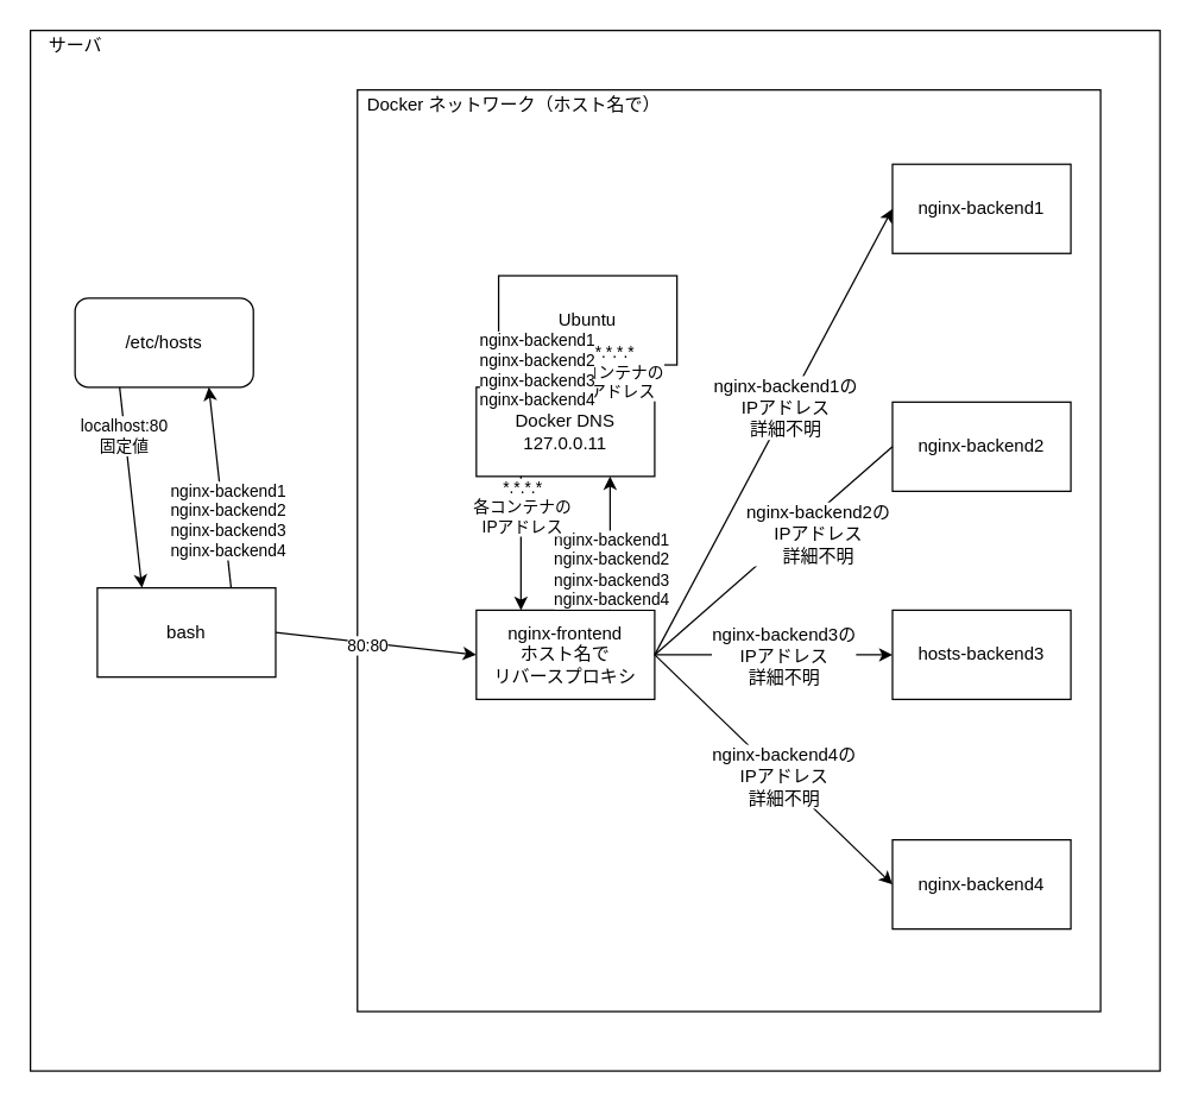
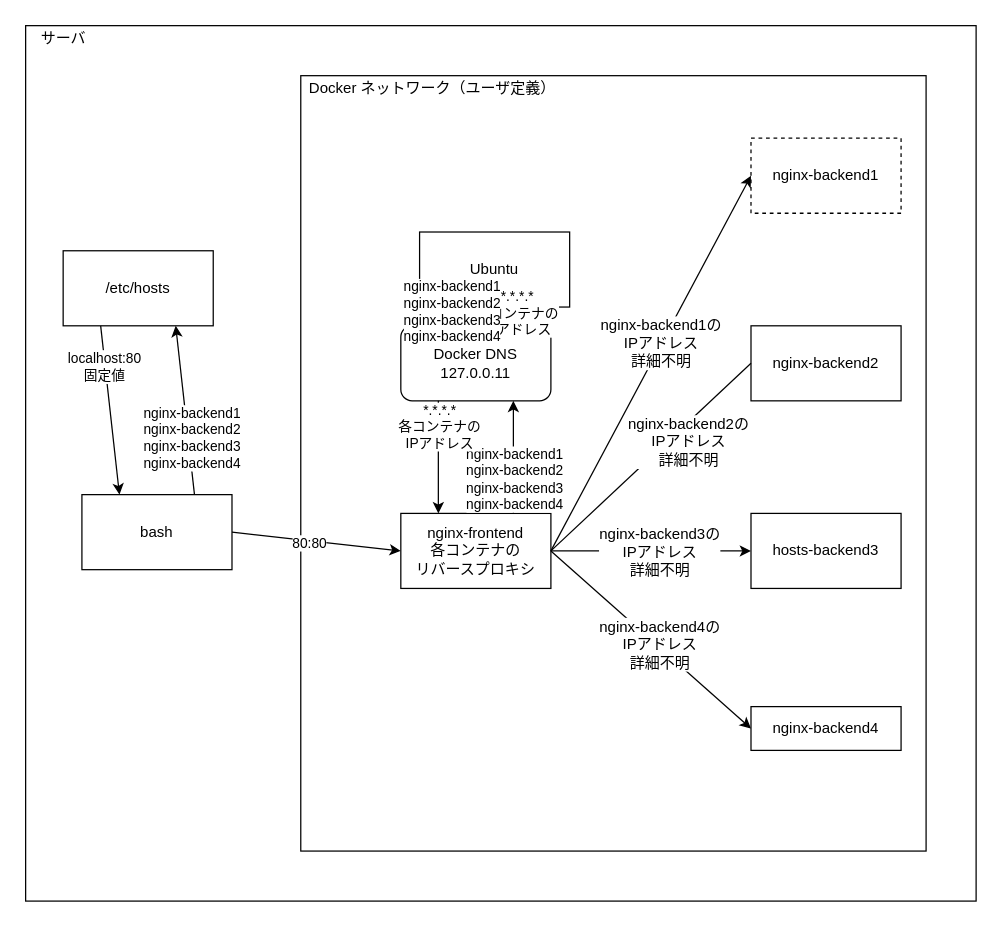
  <mxCell id="0" />
  <mxCell id="1" parent="0" />
  <mxCell id="2" value="" style="rounded=0;whiteSpace=wrap;html=1;" vertex="1" parent="1"><mxGeometry x="20" y="20" width="760" height="700" as="geometry" /></mxCell>
  <mxCell id="3" value="" style="rounded=0;whiteSpace=wrap;html=1;" vertex="1" parent="1"><mxGeometry x="240" y="60" width="500" height="620" as="geometry" /></mxCell>
- <mxCell id="4" value="nginx-backend1" style="rounded=0;whiteSpace=wrap;html=1;" vertex="1" parent="1"><mxGeometry x="600" y="110" width="120" height="60" as="geometry" /></mxCell>
- <mxCell id="5" value="nginx-backend2" style="rounded=0;whiteSpace=wrap;html=1;" vertex="1" parent="1"><mxGeometry x="600" y="270" width="120" height="60" as="geometry" /></mxCell>
+ <mxCell id="4" value="nginx-backend1" style="rounded=0;whiteSpace=wrap;html=1;dashed=1;" vertex="1" parent="1"><mxGeometry x="600" y="110" width="120" height="60" as="geometry" /></mxCell>
+ <mxCell id="5" value="nginx-backend2" style="rounded=0;whiteSpace=wrap;html=1;" vertex="1" parent="1"><mxGeometry x="600" y="260" width="120" height="60" as="geometry" /></mxCell>
  <mxCell id="6" value="hosts-backend3" style="rounded=0;whiteSpace=wrap;html=1;" vertex="1" parent="1"><mxGeometry x="600" y="410" width="120" height="60" as="geometry" /></mxCell>
- <mxCell id="7" value="nginx-backend4" style="rounded=0;whiteSpace=wrap;html=1;" vertex="1" parent="1"><mxGeometry x="600" y="564.5" width="120" height="60" as="geometry" /></mxCell>
+ <mxCell id="7" value="nginx-backend4" style="rounded=0;whiteSpace=wrap;html=1;" vertex="1" parent="1"><mxGeometry x="600" y="564.5" width="120" height="35" as="geometry" /></mxCell>
  <mxCell id="8" value="Ubuntu" style="rounded=0;whiteSpace=wrap;html=1;" vertex="1" parent="1"><mxGeometry x="335" y="185" width="120" height="60" as="geometry" /></mxCell>
- <mxCell id="9" value="nginx-frontend&lt;br&gt;ホスト名で&lt;br&gt;リバースプロキシ" style="rounded=0;whiteSpace=wrap;html=1;" vertex="1" parent="1"><mxGeometry x="320" y="410" width="120" height="60" as="geometry" /></mxCell>
- <mxCell id="10" value="Docker DNS&lt;br&gt;127.0.0.11" style="rounded=0;whiteSpace=wrap;html=1;" vertex="1" parent="1"><mxGeometry x="320" y="260" width="120" height="60" as="geometry" /></mxCell>
+ <mxCell id="9" value="nginx-frontend&lt;br&gt;各コンテナの&lt;br&gt;リバースプロキシ" style="rounded=0;whiteSpace=wrap;html=1;" vertex="1" parent="1"><mxGeometry x="320" y="410" width="120" height="60" as="geometry" /></mxCell>
+ <mxCell id="10" value="Docker DNS&lt;br&gt;127.0.0.11" style="whiteSpace=wrap;html=1;rounded=1;" vertex="1" parent="1"><mxGeometry x="320" y="260" width="120" height="60" as="geometry" /></mxCell>
  <mxCell id="11" value="" style="endArrow=classic;html=1;rounded=0;entryX=0;entryY=0.5;entryDx=0;entryDy=0;exitX=1;exitY=0.5;exitDx=0;exitDy=0;" edge="1" parent="1" source="9" target="4"><mxGeometry width="50" height="50" relative="1" as="geometry"><mxPoint x="260" y="590" as="sourcePoint" /><mxPoint x="310" y="540" as="targetPoint" /></mxGeometry></mxCell>
  <mxCell id="12" value="&lt;span style=&quot;font-size: 12px&quot;&gt;nginx-backend1の&lt;br&gt;IPアドレス&lt;br&gt;詳細不明&lt;br&gt;&lt;/span&gt;" style="edgeLabel;html=1;align=center;verticalAlign=middle;resizable=0;points=[];" vertex="1" connectable="0" parent="11"><mxGeometry x="0.108" y="1" relative="1" as="geometry"><mxPoint as="offset" /></mxGeometry></mxCell>
  <mxCell id="13" value="" style="endArrow=none;html=1;rounded=0;entryX=0;entryY=0.5;entryDx=0;entryDy=0;exitX=1;exitY=0.5;exitDx=0;exitDy=0;" edge="1" parent="1" source="9" target="5"><mxGeometry width="50" height="50" relative="1" as="geometry"><mxPoint x="340" y="450" as="sourcePoint" /><mxPoint x="530" y="150" as="targetPoint" /></mxGeometry></mxCell>
  <mxCell id="14" value="&lt;span style=&quot;font-size: 12px&quot;&gt;nginx-backend2の&lt;/span&gt;&lt;br style=&quot;font-size: 12px&quot;&gt;&lt;span style=&quot;font-size: 12px&quot;&gt;IPアドレス&lt;/span&gt;&lt;br style=&quot;font-size: 12px&quot;&gt;&lt;span style=&quot;font-size: 12px&quot;&gt;詳細不明&lt;/span&gt;" style="edgeLabel;html=1;align=center;verticalAlign=middle;resizable=0;points=[];" vertex="1" connectable="0" parent="13"><mxGeometry x="0.158" y="1" relative="1" as="geometry"><mxPoint x="18" as="offset" /></mxGeometry></mxCell>
  <mxCell id="15" value="" style="endArrow=classic;html=1;rounded=0;entryX=0;entryY=0.5;entryDx=0;entryDy=0;" edge="1" parent="1" source="9" target="6"><mxGeometry width="50" height="50" relative="1" as="geometry"><mxPoint x="340" y="450" as="sourcePoint" /><mxPoint x="530" y="300" as="targetPoint" /></mxGeometry></mxCell>
  <mxCell id="16" value="&lt;span style=&quot;font-size: 12px&quot;&gt;nginx-backend3の&lt;/span&gt;&lt;br style=&quot;font-size: 12px&quot;&gt;&lt;span style=&quot;font-size: 12px&quot;&gt;IPアドレス&lt;/span&gt;&lt;br style=&quot;font-size: 12px&quot;&gt;&lt;span style=&quot;font-size: 12px&quot;&gt;詳細不明&lt;/span&gt;" style="edgeLabel;html=1;align=center;verticalAlign=middle;resizable=0;points=[];" vertex="1" connectable="0" parent="15"><mxGeometry x="0.071" relative="1" as="geometry"><mxPoint as="offset" /></mxGeometry></mxCell>
  <mxCell id="17" value="" style="endArrow=classic;html=1;rounded=0;entryX=0;entryY=0.5;entryDx=0;entryDy=0;exitX=1;exitY=0.5;exitDx=0;exitDy=0;" edge="1" parent="1" source="9" target="7"><mxGeometry width="50" height="50" relative="1" as="geometry"><mxPoint x="340" y="450" as="sourcePoint" /><mxPoint x="530" y="450" as="targetPoint" /></mxGeometry></mxCell>
  <mxCell id="18" value="&lt;span style=&quot;font-size: 12px&quot;&gt;nginx-backend4の&lt;/span&gt;&lt;br style=&quot;font-size: 12px&quot;&gt;&lt;span style=&quot;font-size: 12px&quot;&gt;IPアドレス&lt;/span&gt;&lt;br style=&quot;font-size: 12px&quot;&gt;&lt;span style=&quot;font-size: 12px&quot;&gt;詳細不明&lt;/span&gt;" style="edgeLabel;html=1;align=center;verticalAlign=middle;resizable=0;points=[];" vertex="1" connectable="0" parent="17"><mxGeometry x="0.068" y="2" relative="1" as="geometry"><mxPoint as="offset" /></mxGeometry></mxCell>
- <mxCell id="19" value="/etc/hosts" style="whiteSpace=wrap;html=1;rounded=1;" vertex="1" parent="1"><mxGeometry x="50" y="200" width="120" height="60" as="geometry" /></mxCell>
+ <mxCell id="19" value="/etc/hosts" style="rounded=0;whiteSpace=wrap;html=1;" vertex="1" parent="1"><mxGeometry x="50" y="200" width="120" height="60" as="geometry" /></mxCell>
  <mxCell id="20" value="bash" style="rounded=0;whiteSpace=wrap;html=1;" vertex="1" parent="1"><mxGeometry x="65" y="395" width="120" height="60" as="geometry" /></mxCell>
  <mxCell id="21" value="" style="endArrow=classic;html=1;rounded=0;entryX=0;entryY=0.5;entryDx=0;entryDy=0;exitX=1;exitY=0.5;exitDx=0;exitDy=0;" edge="1" parent="1" source="20" target="9"><mxGeometry width="50" height="50" relative="1" as="geometry"><mxPoint x="-160" y="320" as="sourcePoint" /><mxPoint x="-110" y="270" as="targetPoint" /></mxGeometry></mxCell>
  <mxCell id="22" value="80:80" style="edgeLabel;html=1;align=center;verticalAlign=middle;resizable=0;points=[];" vertex="1" connectable="0" parent="21"><mxGeometry x="0.143" y="-1" relative="1" as="geometry"><mxPoint x="-16" y="-1" as="offset" /></mxGeometry></mxCell>
  <mxCell id="23" value="" style="endArrow=classic;html=1;rounded=0;entryX=0.75;entryY=1;entryDx=0;entryDy=0;exitX=0.75;exitY=0;exitDx=0;exitDy=0;" edge="1" parent="1" source="20" target="19"><mxGeometry width="50" height="50" relative="1" as="geometry"><mxPoint x="140" y="390" as="sourcePoint" /><mxPoint x="190" y="340" as="targetPoint" /></mxGeometry></mxCell>
  <mxCell id="24" value="nginx-backend1&lt;br&gt;nginx-backend2&lt;br&gt;nginx-backend3&lt;br&gt;nginx-backend4" style="edgeLabel;html=1;align=center;verticalAlign=middle;resizable=0;points=[];" vertex="1" connectable="0" parent="23"><mxGeometry x="-0.336" y="-2" relative="1" as="geometry"><mxPoint y="-1" as="offset" /></mxGeometry></mxCell>
  <mxCell id="25" value="" style="endArrow=classic;html=1;rounded=0;exitX=0.25;exitY=1;exitDx=0;exitDy=0;entryX=0.25;entryY=0;entryDx=0;entryDy=0;" edge="1" parent="1" source="19" target="20"><mxGeometry width="50" height="50" relative="1" as="geometry"><mxPoint x="30" y="360" as="sourcePoint" /><mxPoint x="80" y="310" as="targetPoint" /></mxGeometry></mxCell>
  <mxCell id="26" value="localhost:80&lt;br&gt;固定値" style="edgeLabel;html=1;align=center;verticalAlign=middle;resizable=0;points=[];" vertex="1" connectable="0" parent="25"><mxGeometry x="-0.516" y="-1" relative="1" as="geometry"><mxPoint as="offset" /></mxGeometry></mxCell>
  <mxCell id="27" value="" style="endArrow=classic;html=1;rounded=0;entryX=0.75;entryY=1;entryDx=0;entryDy=0;exitX=0.75;exitY=0;exitDx=0;exitDy=0;" edge="1" parent="1" source="9" target="10"><mxGeometry width="50" height="50" relative="1" as="geometry"><mxPoint x="380" y="400" as="sourcePoint" /><mxPoint x="430" y="350" as="targetPoint" /></mxGeometry></mxCell>
  <mxCell id="28" value="nginx-backend1&lt;br&gt;nginx-backend2&lt;br&gt;nginx-backend3&lt;br&gt;nginx-backend4" style="edgeLabel;html=1;align=center;verticalAlign=middle;resizable=0;points=[];" vertex="1" connectable="0" parent="27"><mxGeometry x="0.272" relative="1" as="geometry"><mxPoint y="29" as="offset" /></mxGeometry></mxCell>
  <mxCell id="29" value="" style="endArrow=classic;html=1;rounded=0;entryX=0.25;entryY=0;entryDx=0;entryDy=0;exitX=0.25;exitY=1;exitDx=0;exitDy=0;" edge="1" parent="1" source="10" target="9"><mxGeometry width="50" height="50" relative="1" as="geometry"><mxPoint x="260" y="390" as="sourcePoint" /><mxPoint x="310" y="340" as="targetPoint" /></mxGeometry></mxCell>
  <mxCell id="30" value="*.*.*.*&lt;br&gt;各コンテナの&lt;br&gt;IPアドレス" style="edgeLabel;html=1;align=center;verticalAlign=middle;resizable=0;points=[];" vertex="1" connectable="0" parent="29"><mxGeometry x="0.46" y="-2" relative="1" as="geometry"><mxPoint x="2" y="-46" as="offset" /></mxGeometry></mxCell>
  <mxCell id="31" value="" style="endArrow=classic;html=1;rounded=0;entryX=0.75;entryY=1;entryDx=0;entryDy=0;exitX=0.75;exitY=0;exitDx=0;exitDy=0;" edge="1" parent="1" source="10" target="8"><mxGeometry width="50" height="50" relative="1" as="geometry"><mxPoint x="330" y="270" as="sourcePoint" /><mxPoint x="380" y="220" as="targetPoint" /></mxGeometry></mxCell>
  <mxCell id="32" value="*.*.*.*&lt;br&gt;各コンテナの&lt;br&gt;IPアドレス" style="edgeLabel;html=1;align=center;verticalAlign=middle;resizable=0;points=[];" vertex="1" connectable="0" parent="31"><mxGeometry x="-0.733" y="-1" relative="1" as="geometry"><mxPoint y="-9" as="offset" /></mxGeometry></mxCell>
  <mxCell id="33" value="" style="endArrow=classic;html=1;rounded=0;entryX=0.25;entryY=0;entryDx=0;entryDy=0;exitX=0.25;exitY=1;exitDx=0;exitDy=0;" edge="1" parent="1" source="8" target="10"><mxGeometry width="50" height="50" relative="1" as="geometry"><mxPoint x="280" y="240" as="sourcePoint" /><mxPoint x="330" y="190" as="targetPoint" /></mxGeometry></mxCell>
  <mxCell id="34" value="nginx-backend1&lt;br&gt;nginx-backend2&lt;br&gt;nginx-backend3&lt;br&gt;nginx-backend4" style="edgeLabel;html=1;align=center;verticalAlign=middle;resizable=0;points=[];" vertex="1" connectable="0" parent="33"><mxGeometry x="-0.337" y="1" relative="1" as="geometry"><mxPoint y="-2" as="offset" /></mxGeometry></mxCell>
  <mxCell id="35" value="サーバ" style="text;html=1;align=center;verticalAlign=middle;resizable=0;points=[];autosize=1;strokeColor=none;fillColor=none;" vertex="1" parent="1"><mxGeometry x="25" y="20" width="50" height="20" as="geometry" /></mxCell>
- <mxCell id="36" value="Docker ネットワーク（ホスト名で）" style="text;html=1;align=center;verticalAlign=middle;resizable=0;points=[];autosize=1;strokeColor=none;fillColor=none;" vertex="1" parent="1"><mxGeometry x="240" y="60" width="210" height="20" as="geometry" /></mxCell>
+ <mxCell id="36" value="Docker ネットワーク（ユーザ定義）" style="text;html=1;align=center;verticalAlign=middle;resizable=0;points=[];autosize=1;strokeColor=none;fillColor=none;" vertex="1" parent="1"><mxGeometry x="240" y="60" width="210" height="20" as="geometry" /></mxCell>
